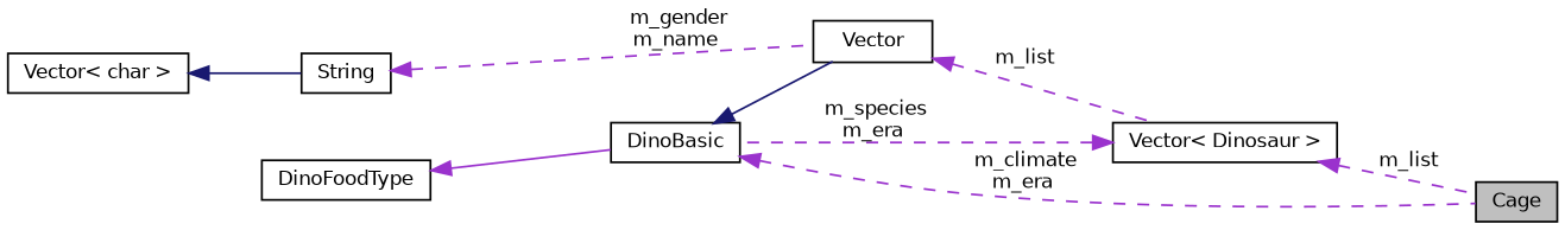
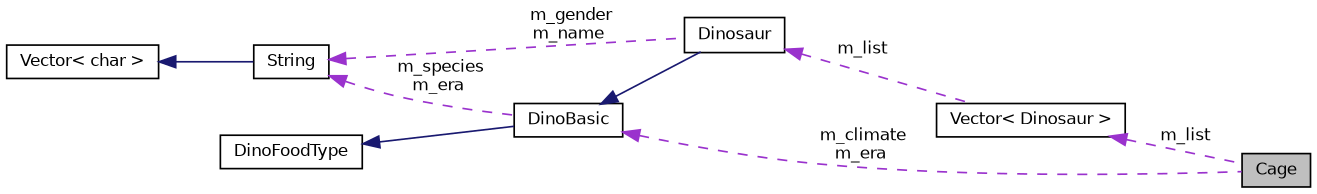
  digraph {
    rankdir=LR
    node [color=black fillcolor=white fontname=Helvetica fontsize=10 shape=record style=filled]
    edge [color=darkorchid3 dir=back fontname=Helvetica fontsize=10 labelfontname=Helvetica labelfontsize=10 style=dashed]
    n1 [fillcolor=grey75 fontcolor=black height=0.2 label=Cage width=0.4]
    n2 [height=0.2 label=String width=0.4]
-   n3 [height=0.2 label=Vector width=0.4]
+   n3 [height=0.2 label=Dinosaur width=0.4]
    n4 [height=0.2 label=DinoBasic width=0.4]
    n5 [height=0.2 label="Vector\< Dinosaur \>" width=0.4]
    n6 [height=0.2 label=DinoFoodType width=0.4]
    n7 [height=0.2 label="Vector\< char \>" width=0.4]
    n2 -> n3 [label=" m_gender\nm_name"]
-   n5 -> n4 [label=" m_species\nm_era"]
+   n2 -> n4 [label=" m_species\nm_era"]
    n3 -> n5 [label=" m_list"]
    n4 -> n1 [label=" m_climate\nm_era"]
    n4 -> n3 [color=midnightblue style=solid]
    n5 -> n1 [label=" m_list"]
-   n6 -> n4 [style=solid]
+   n6 -> n4 [color=midnightblue style=solid]
    n7 -> n2 [color=midnightblue style=solid]
  }
